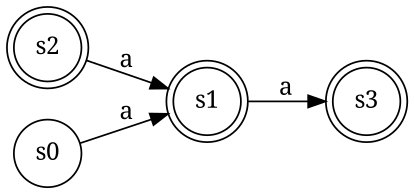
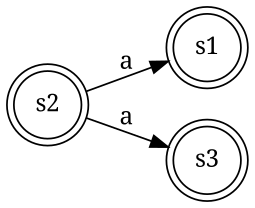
  digraph {
    fontname="Noto Serif"
    rankdir=LR
    node [fontname="Noto Serif" shape=doublecircle]
    edge [fontname="Noto Serif"]
    s2
    s1
    s3
-   s0 [shape=circle]
    s2 -> s1 [label=a]
-   s1 -> s3 [label=a]
-   s0 -> s1 [label=a]
+   s2 -> s3 [label=a]
  }
